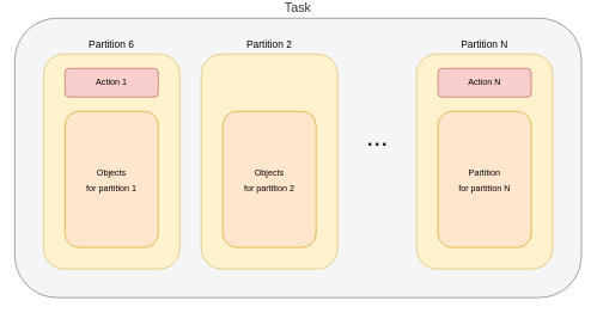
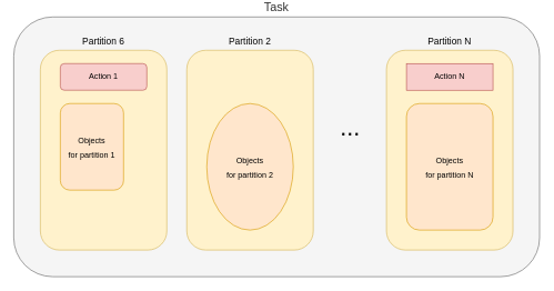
  <mxCell id="0" />
  <mxCell id="1" parent="0" />
  <mxCell id="2" value="Task" style="rounded=1;whiteSpace=wrap;html=1;fontSize=18;labelPosition=center;verticalLabelPosition=top;align=center;verticalAlign=bottom;fillColor=#f5f5f5;strokeColor=#666666;fontColor=#333333;" parent="1" vertex="1"><mxGeometry x="20" y="20" width="790" height="390" as="geometry" /></mxCell>
  <mxCell id="3" value="&lt;font style=&quot;font-size: 14px&quot;&gt;Partition N&lt;/font&gt;" style="rounded=1;whiteSpace=wrap;html=1;fontSize=18;labelPosition=center;verticalLabelPosition=top;align=center;verticalAlign=bottom;fillColor=#fff2cc;strokeColor=#d6b656;" parent="1" vertex="1"><mxGeometry x="580" y="70" width="190" height="300" as="geometry" /></mxCell>
  <mxCell id="4" value="&lt;font style=&quot;font-size: 14px&quot;&gt;Partition 2&lt;/font&gt;" style="rounded=1;whiteSpace=wrap;html=1;fontSize=18;labelPosition=center;verticalLabelPosition=top;align=center;verticalAlign=bottom;fillColor=#fff2cc;strokeColor=#d6b656;" parent="1" vertex="1"><mxGeometry x="280" y="70" width="190" height="300" as="geometry" /></mxCell>
  <mxCell id="5" value="&lt;font style=&quot;font-size: 14px&quot;&gt;Partition 6&lt;/font&gt;" style="rounded=1;whiteSpace=wrap;html=1;fontSize=18;labelPosition=center;verticalLabelPosition=top;align=center;verticalAlign=bottom;fillColor=#fff2cc;strokeColor=#d6b656;" parent="1" vertex="1"><mxGeometry x="60" y="70" width="190" height="300" as="geometry" /></mxCell>
  <mxCell id="6" value="&lt;font style=&quot;font-size: 36px&quot;&gt;...&lt;/font&gt;" style="text;html=1;align=center;verticalAlign=middle;resizable=0;points=[];autosize=1;fontSize=18;" parent="1" vertex="1"><mxGeometry x="500" y="170" width="50" height="30" as="geometry" /></mxCell>
- <mxCell id="7" value="&lt;span style=&quot;font-size: 12px&quot;&gt;Objects&lt;br&gt;for partition 1&lt;/span&gt;" style="rounded=1;whiteSpace=wrap;html=1;fontSize=18;labelPosition=center;verticalLabelPosition=middle;align=center;verticalAlign=middle;fillColor=#ffe6cc;strokeColor=#d79b00;" parent="1" vertex="1"><mxGeometry x="90" y="150" width="130" height="190" as="geometry" /></mxCell>
- <mxCell id="8" value="&lt;span style=&quot;font-size: 12px&quot;&gt;Objects&lt;br&gt;for partition 2&lt;/span&gt;" style="rounded=1;whiteSpace=wrap;html=1;fontSize=18;labelPosition=center;verticalLabelPosition=middle;align=center;verticalAlign=middle;fillColor=#ffe6cc;strokeColor=#d79b00;" vertex="1" parent="1"><mxGeometry x="310" y="150" width="130" height="190" as="geometry" /></mxCell>
- <mxCell id="9" value="&lt;span style=&quot;font-size: 12px&quot;&gt;Partition&lt;br&gt;for partition N&lt;/span&gt;" style="rounded=1;whiteSpace=wrap;html=1;fontSize=18;labelPosition=center;verticalLabelPosition=middle;align=center;verticalAlign=middle;fillColor=#ffe6cc;strokeColor=#d79b00;" vertex="1" parent="1"><mxGeometry x="610" y="150" width="130" height="190" as="geometry" /></mxCell>
+ <mxCell id="7" value="&lt;span style=&quot;font-size: 12px&quot;&gt;Objects&lt;br&gt;for partition 1&lt;/span&gt;" style="rounded=1;whiteSpace=wrap;html=1;fontSize=18;labelPosition=center;verticalLabelPosition=middle;align=center;verticalAlign=middle;fillColor=#ffe6cc;strokeColor=#d79b00;" parent="1" vertex="1"><mxGeometry x="90" y="150" width="95" height="130" as="geometry" /></mxCell>
+ <mxCell id="8" value="&lt;span style=&quot;font-size: 12px&quot;&gt;Objects&lt;br&gt;for partition 2&lt;/span&gt;" style="ellipse;whiteSpace=wrap;html=1;fontSize=18;labelPosition=center;verticalLabelPosition=middle;align=center;verticalAlign=middle;fillColor=#ffe6cc;strokeColor=#d79b00;" vertex="1" parent="1"><mxGeometry x="310" y="150" width="130" height="190" as="geometry" /></mxCell>
+ <mxCell id="9" value="&lt;span style=&quot;font-size: 12px&quot;&gt;Objects&lt;br&gt;for partition N&lt;/span&gt;" style="rounded=1;whiteSpace=wrap;html=1;fontSize=18;labelPosition=center;verticalLabelPosition=middle;align=center;verticalAlign=middle;fillColor=#ffe6cc;strokeColor=#d79b00;" vertex="1" parent="1"><mxGeometry x="610" y="150" width="130" height="190" as="geometry" /></mxCell>
  <mxCell id="10" value="Action 1" style="rounded=1;whiteSpace=wrap;html=1;fillColor=#f8cecc;strokeColor=#b85450;" vertex="1" parent="1"><mxGeometry x="90" y="90" width="130" height="40" as="geometry" /></mxCell>
- <mxCell id="11" value="Action N" style="rounded=1;whiteSpace=wrap;html=1;fillColor=#f8cecc;strokeColor=#b85450;" vertex="1" parent="1"><mxGeometry x="610" y="90" width="130" height="40" as="geometry" /></mxCell>
+ <mxCell id="11" value="Action N" style="whiteSpace=wrap;html=1;fillColor=#f8cecc;strokeColor=#b85450;rounded=0;" vertex="1" parent="1"><mxGeometry x="610" y="90" width="130" height="40" as="geometry" /></mxCell>
